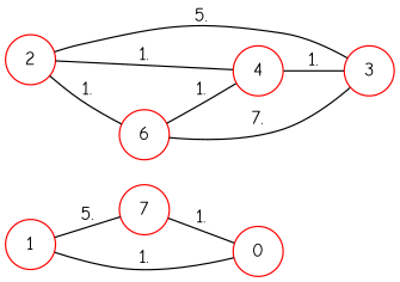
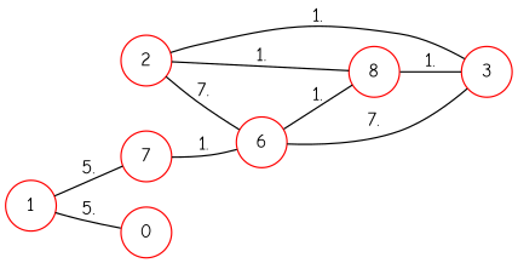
  graph {
    fontname="Comic Neue"
    rankdir=LR
    node [color="#FF0000" fontname="Comic Neue" shape=circle]
    edge [fontname="Comic Neue"]
    n1 [label=7]
    n2 [label=0]
    n3 [label=1]
    n4 [label=3]
-   n5 [label=4]
+   n5 [label=8]
    n6 [label=6]
    n7 [label=2]
-   n1 -- n2 [label=1.]
+   n1 -- n6 [label=1.]
    n3 -- n1 [label=5.]
-   n3 -- n2 [label=1.]
+   n3 -- n2 [label=5.]
    n5 -- n4 [label=1.]
    n6 -- n4 [label=7.]
    n6 -- n5 [label=1.]
-   n7 -- n4 [label=5.]
+   n7 -- n4 [label=1.]
    n7 -- n5 [label=1.]
-   n7 -- n6 [label=1.]
+   n7 -- n6 [label=7.]
  }
